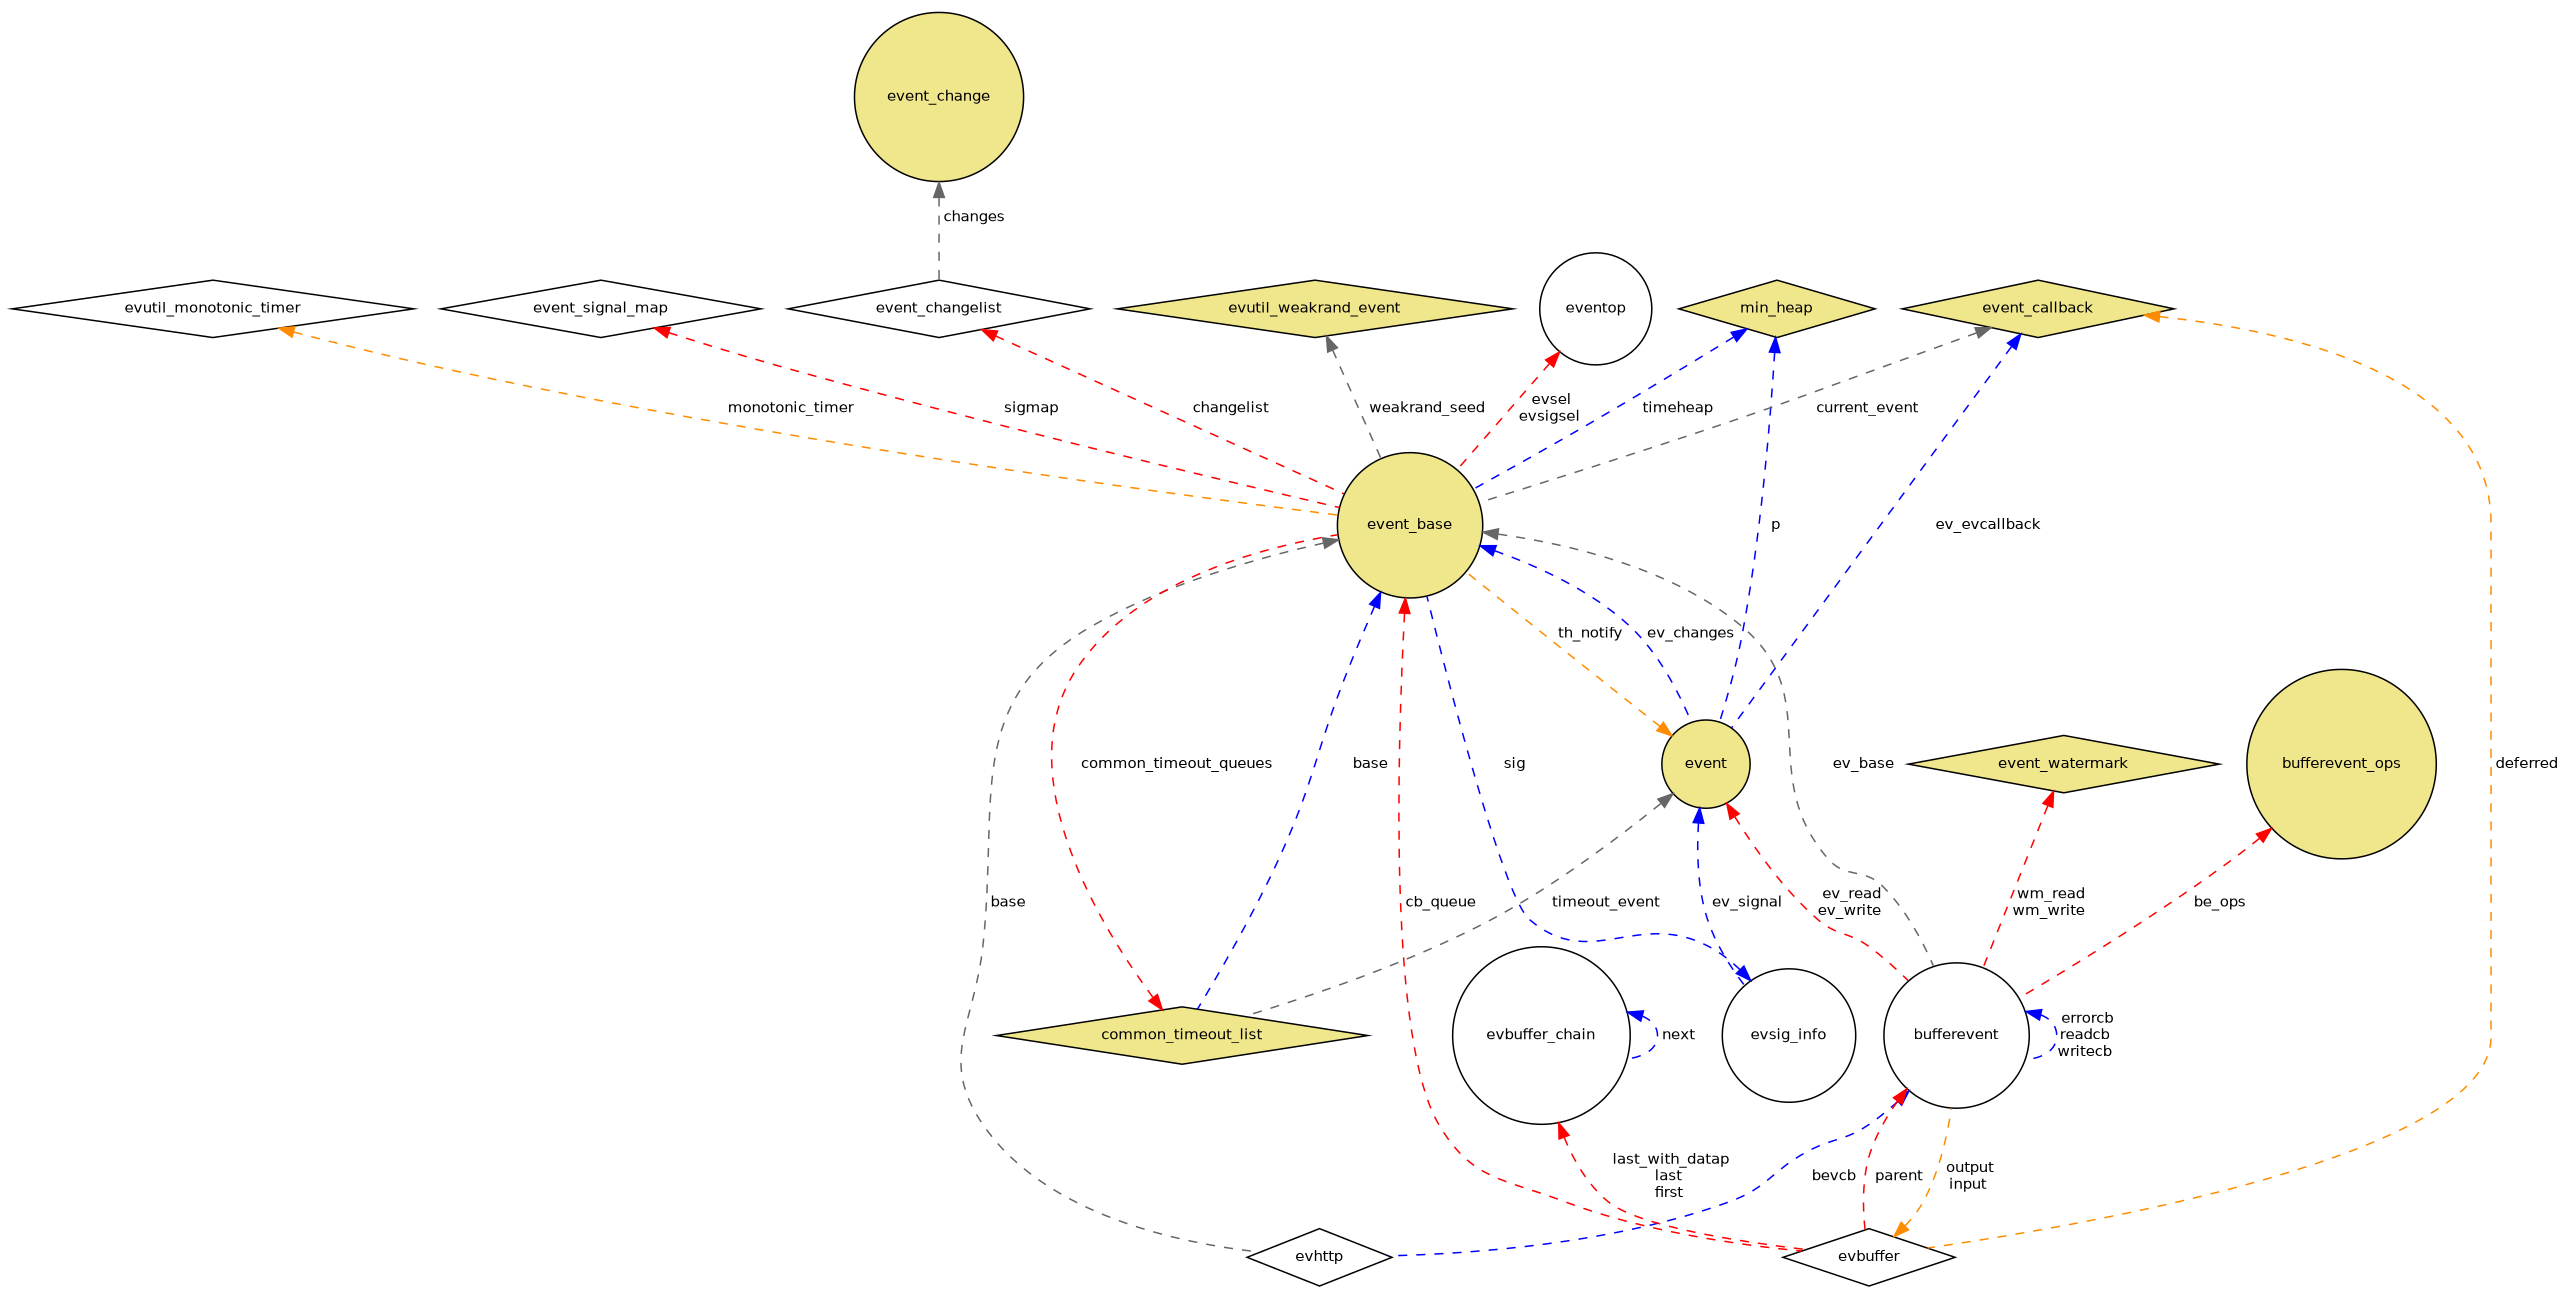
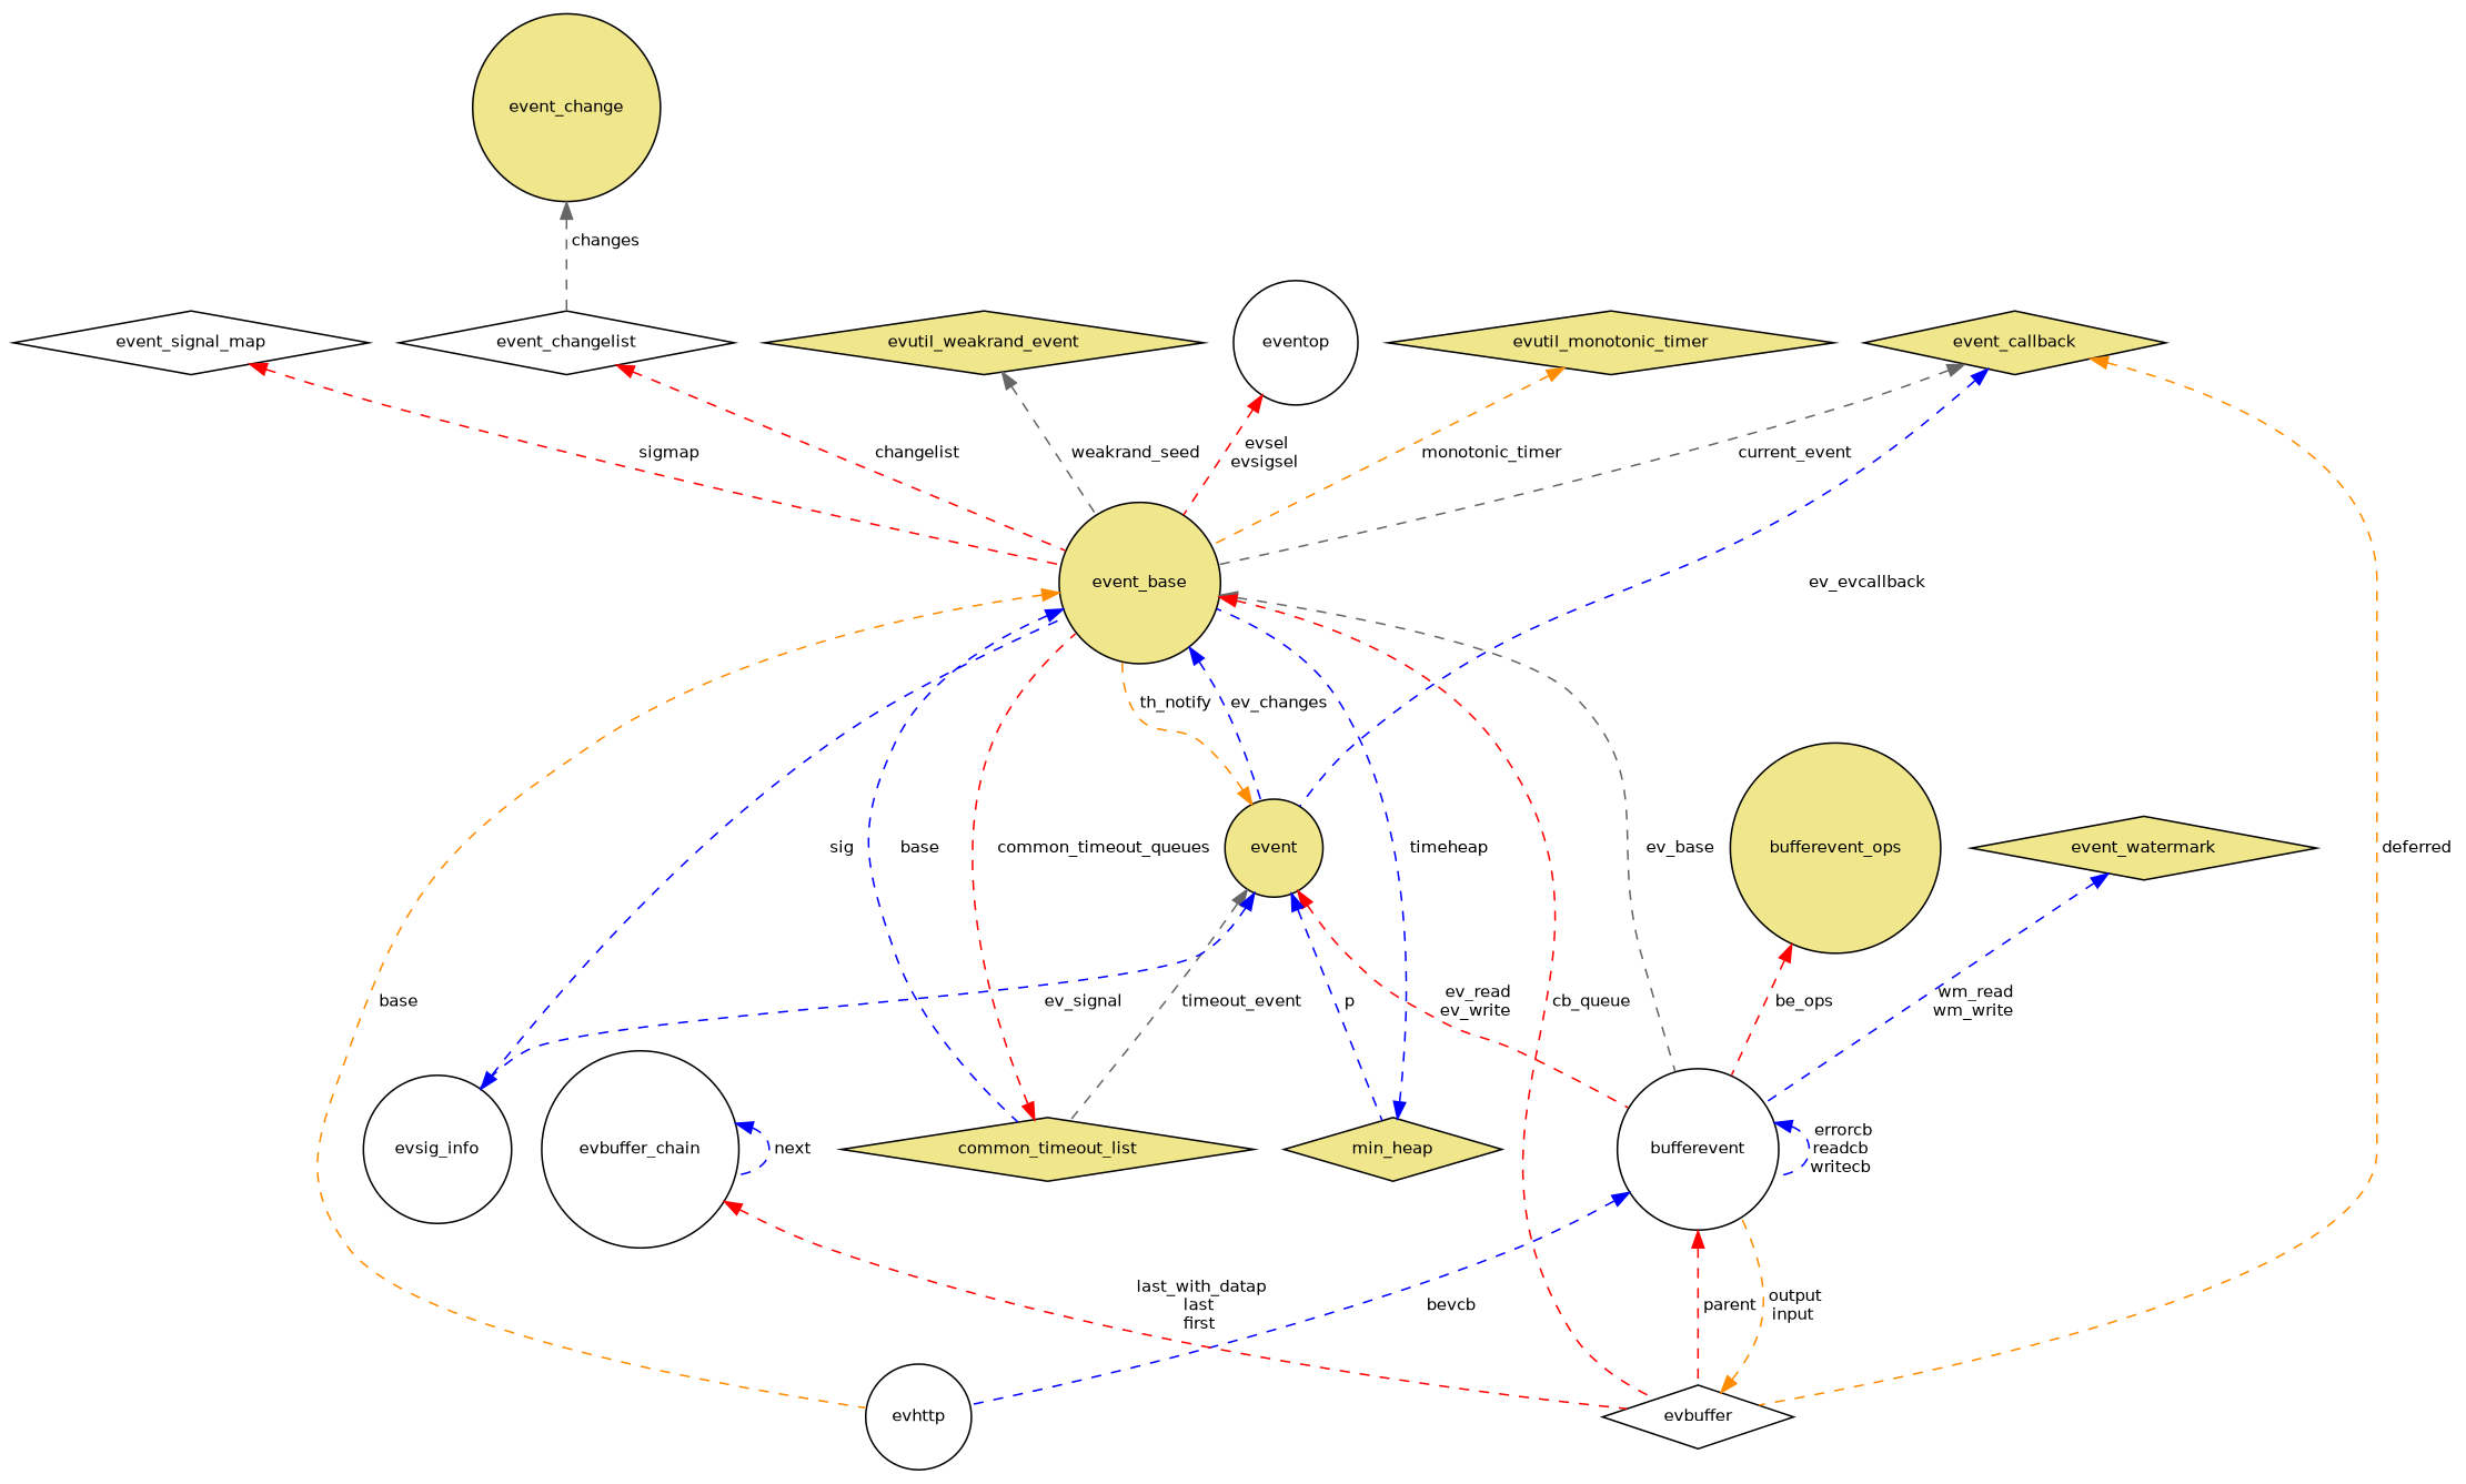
  digraph {
    rankdir=TB
    node [color=black fillcolor=white fontname=Helvetica fontsize=10 shape=circle style=filled]
    edge [color=blue dir=back fontname=Helvetica fontsize=10 labelfontname=Helvetica labelfontsize=10 style=dashed]
-   n1 [fontcolor=black height=0.2 label=evhttp shape=diamond width=0.4]
+   n1 [fontcolor=black height=0.2 label=evhttp width=0.4]
    n2 [fillcolor=khaki height=0.2 label=event_base width=0.4]
    n3 [fillcolor=khaki height=0.2 label=event width=0.4]
    n4 [fillcolor=khaki height=0.2 label=common_timeout_list shape=diamond width=0.4]
    n5 [height=0.2 label=bufferevent width=0.4]
    n6 [height=0.2 label=evbuffer shape=diamond width=0.4]
    n7 [height=0.2 label=evsig_info width=0.4]
    n8 [fillcolor=khaki height=0.2 label=min_heap shape=diamond width=0.4]
    n9 [height=0.2 label=eventop width=0.4]
    n10 [fillcolor=khaki height=0.2 label=event_callback shape=diamond width=0.4]
-   n11 [height=0.2 label=evutil_monotonic_timer shape=diamond width=0.4]
+   n11 [fillcolor=khaki height=0.2 label=evutil_monotonic_timer shape=diamond width=0.4]
    n12 [height=0.2 label=event_signal_map shape=diamond width=0.4]
    n13 [height=0.2 label=event_changelist shape=diamond width=0.4]
    n14 [fillcolor=khaki height=0.2 label=event_change width=0.4]
    n15 [fillcolor=khaki height=0.2 label=evutil_weakrand_event shape=diamond width=0.4]
    n16 [fillcolor=khaki height=0.2 label=event_watermark shape=diamond width=0.4]
    n17 [height=0.2 label=evbuffer_chain width=0.4]
    n18 [fillcolor=khaki height=0.2 label=bufferevent_ops width=0.4]
-   n2 -> n1 [color=gray40 label=" base"]
+   n2 -> n1 [color=darkorange label=" base"]
    n2 -> n3 [label=" ev_changes"]
    n2 -> n4 [label=" base"]
    n2 -> n5 [color=gray40 label=" ev_base"]
    n2 -> n6 [color=red label=" cb_queue"]
    n3 -> n2 [color=darkorange label=" th_notify"]
    n3 -> n4 [color=gray40 label=" timeout_event"]
    n3 -> n5 [color=red label=" ev_read\nev_write"]
    n3 -> n7 [label=" ev_signal"]
-   n8 -> n3 [label=" p"]
+   n3 -> n8 [label=" p"]
    n4 -> n2 [color=red label=" common_timeout_queues"]
    n5 -> n1 [label=" bevcb"]
    n5 -> n5 [label=" errorcb\nreadcb\nwritecb"]
    n5 -> n6 [color=red label=" parent"]
    n6 -> n5 [color=darkorange label=" output\ninput"]
    n7 -> n2 [label=" sig"]
    n8 -> n2 [label=" timeheap"]
    n9 -> n2 [color=red label=" evsel\nevsigsel"]
    n10 -> n2 [color=gray40 label=" current_event"]
    n10 -> n3 [label=" ev_evcallback"]
    n10 -> n6 [color=darkorange label=" deferred"]
    n11 -> n2 [color=darkorange label=" monotonic_timer"]
    n12 -> n2 [color=red label=" sigmap"]
    n13 -> n2 [color=red label=" changelist"]
    n14 -> n13 [color=gray40 label=" changes"]
    n15 -> n2 [color=gray40 label=" weakrand_seed"]
-   n16 -> n5 [color=red label=" wm_read\nwm_write"]
+   n16 -> n5 [label=" wm_read\nwm_write"]
    n17 -> n6 [color=red label=" last_with_datap\nlast\nfirst"]
    n17 -> n17 [label=" next"]
    n18 -> n5 [color=red label=" be_ops"]
  }
